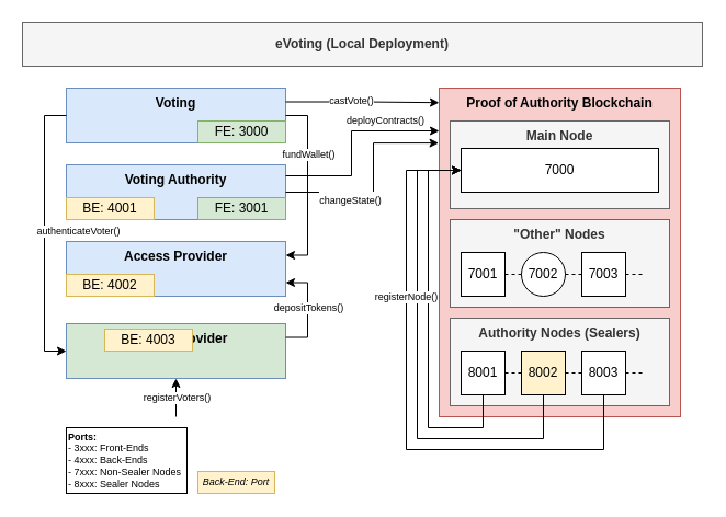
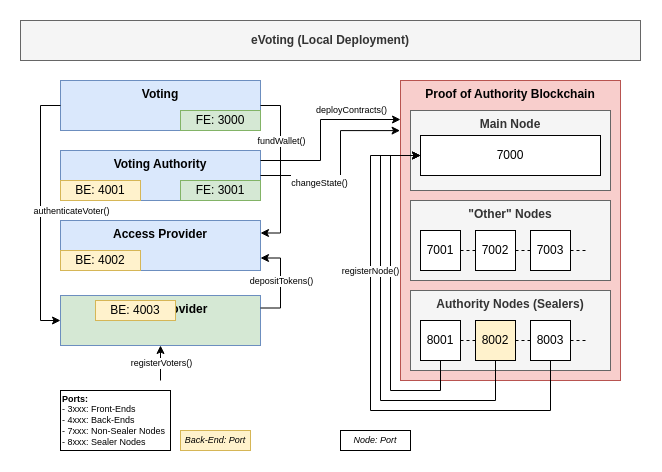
  <mxCell id="0" />
  <mxCell id="1" parent="0" />
  <mxCell id="2" value="" style="group" parent="1" vertex="1" connectable="0"><mxGeometry x="60" y="220" width="200" height="50" as="geometry" /></mxCell>
  <mxCell id="3" value="&lt;b&gt;Access Provider&lt;/b&gt;" style="rounded=0;whiteSpace=wrap;html=1;fillColor=#dae8fc;strokeColor=#6c8ebf;align=center;verticalAlign=top;" parent="2" vertex="1"><mxGeometry width="200" height="50" as="geometry" /></mxCell>
  <mxCell id="4" value="BE: 4002" style="rounded=0;whiteSpace=wrap;html=1;fillColor=#fff2cc;strokeColor=#d6b656;" parent="2" vertex="1"><mxGeometry y="30" width="80" height="20" as="geometry" /></mxCell>
  <mxCell id="5" value="" style="group" parent="1" vertex="1" connectable="0"><mxGeometry x="60" y="295" width="200" height="50" as="geometry" /></mxCell>
  <mxCell id="6" value="&lt;b&gt;Identity Provider&lt;br&gt;&lt;/b&gt;" style="rounded=0;whiteSpace=wrap;html=1;fillColor=#d5e8d4;strokeColor=#6c8ebf;align=center;verticalAlign=top;" parent="5" vertex="1"><mxGeometry width="200" height="50" as="geometry" /></mxCell>
  <mxCell id="7" value="BE: 4003" style="rounded=0;whiteSpace=wrap;html=1;fillColor=#fff2cc;strokeColor=#d6b656;" parent="5" vertex="1"><mxGeometry x="35" y="5" width="80" height="20" as="geometry" /></mxCell>
  <mxCell id="8" value="" style="group;fontStyle=1" parent="1" vertex="1" connectable="0"><mxGeometry x="60" y="80" width="200" height="50" as="geometry" /></mxCell>
  <mxCell id="9" value="&lt;b&gt;Voting&lt;/b&gt;" style="rounded=0;whiteSpace=wrap;html=1;fillColor=#dae8fc;strokeColor=#6c8ebf;align=center;verticalAlign=top;" parent="8" vertex="1"><mxGeometry width="200" height="50" as="geometry" /></mxCell>
  <mxCell id="10" value="FE: 3000" style="rounded=0;whiteSpace=wrap;html=1;fillColor=#d5e8d4;strokeColor=#82b366;" parent="8" vertex="1"><mxGeometry x="120" y="30" width="80" height="20" as="geometry" /></mxCell>
  <mxCell id="11" value="" style="group" parent="1" vertex="1" connectable="0"><mxGeometry x="400" y="80" width="220" height="300" as="geometry" /></mxCell>
  <mxCell id="12" value="Proof of Authority Blockchain" style="rounded=0;whiteSpace=wrap;html=1;align=center;fillColor=#f8cecc;strokeColor=#b85450;verticalAlign=top;fontStyle=1" parent="11" vertex="1"><mxGeometry width="220" height="300" as="geometry" /></mxCell>
  <mxCell id="13" value="" style="group" parent="11" vertex="1" connectable="0"><mxGeometry x="10" y="210" width="200" height="80" as="geometry" /></mxCell>
  <mxCell id="14" value="Authority Nodes (Sealers)" style="rounded=0;whiteSpace=wrap;html=1;align=center;fontStyle=1;verticalAlign=top;fillColor=#f5f5f5;strokeColor=#666666;fontColor=#333333;" parent="13" vertex="1"><mxGeometry width="200" height="80" as="geometry" /></mxCell>
  <mxCell id="15" value="8001" style="rounded=0;whiteSpace=wrap;html=1;align=center;" parent="13" vertex="1"><mxGeometry x="10" y="30" width="40" height="40" as="geometry" /></mxCell>
  <mxCell id="16" value="8002" style="rounded=0;whiteSpace=wrap;html=1;align=center;fillColor=#fff2cc;" parent="13" vertex="1"><mxGeometry x="65" y="30" width="40" height="40" as="geometry" /></mxCell>
  <mxCell id="17" value="8003" style="rounded=0;whiteSpace=wrap;html=1;align=center;" parent="13" vertex="1"><mxGeometry x="120" y="30" width="40" height="40" as="geometry" /></mxCell>
  <mxCell id="18" value="" style="endArrow=none;dashed=1;html=1;exitX=1;exitY=0.5;exitDx=0;exitDy=0;entryX=0;entryY=0.5;entryDx=0;entryDy=0;" parent="13" source="15" target="16" edge="1"><mxGeometry width="50" height="50" relative="1" as="geometry"><mxPoint x="110" y="190" as="sourcePoint" /><mxPoint x="160" y="140" as="targetPoint" /></mxGeometry></mxCell>
  <mxCell id="19" value="" style="endArrow=none;dashed=1;html=1;exitX=1;exitY=0.5;exitDx=0;exitDy=0;entryX=0;entryY=0.5;entryDx=0;entryDy=0;" parent="13" source="16" target="17" edge="1"><mxGeometry width="50" height="50" relative="1" as="geometry"><mxPoint x="60" y="60" as="sourcePoint" /><mxPoint x="75" y="60" as="targetPoint" /></mxGeometry></mxCell>
  <mxCell id="20" value="" style="endArrow=none;dashed=1;html=1;exitX=1;exitY=0.5;exitDx=0;exitDy=0;entryX=0;entryY=0.5;entryDx=0;entryDy=0;" parent="13" edge="1"><mxGeometry width="50" height="50" relative="1" as="geometry"><mxPoint x="160" y="50" as="sourcePoint" /><mxPoint x="175" y="50" as="targetPoint" /><Array as="points"><mxPoint x="175" y="50" /></Array></mxGeometry></mxCell>
  <mxCell id="21" value="" style="group" parent="11" vertex="1" connectable="0"><mxGeometry x="10" y="120" width="200" height="80" as="geometry" /></mxCell>
  <mxCell id="22" value="&quot;Other&quot; Nodes" style="rounded=0;whiteSpace=wrap;html=1;align=center;fontStyle=1;verticalAlign=top;fillColor=#f5f5f5;strokeColor=#666666;fontColor=#333333;" parent="21" vertex="1"><mxGeometry width="200" height="80" as="geometry" /></mxCell>
  <mxCell id="23" value="7001" style="rounded=0;whiteSpace=wrap;html=1;align=center;" parent="21" vertex="1"><mxGeometry x="10" y="30" width="40" height="40" as="geometry" /></mxCell>
- <mxCell id="24" value="7002" style="ellipse;whiteSpace=wrap;html=1;align=center;" parent="21" vertex="1"><mxGeometry x="65" y="30" width="40" height="40" as="geometry" /></mxCell>
+ <mxCell id="24" value="7002" style="rounded=0;whiteSpace=wrap;html=1;align=center;" parent="21" vertex="1"><mxGeometry x="65" y="30" width="40" height="40" as="geometry" /></mxCell>
  <mxCell id="25" value="7003" style="rounded=0;whiteSpace=wrap;html=1;align=center;" parent="21" vertex="1"><mxGeometry x="120" y="30" width="40" height="40" as="geometry" /></mxCell>
  <mxCell id="26" value="" style="endArrow=none;dashed=1;html=1;exitX=1;exitY=0.5;exitDx=0;exitDy=0;entryX=0;entryY=0.5;entryDx=0;entryDy=0;" parent="21" source="23" target="24" edge="1"><mxGeometry width="50" height="50" relative="1" as="geometry"><mxPoint x="110" y="190" as="sourcePoint" /><mxPoint x="160" y="140" as="targetPoint" /></mxGeometry></mxCell>
  <mxCell id="27" value="" style="endArrow=none;dashed=1;html=1;exitX=1;exitY=0.5;exitDx=0;exitDy=0;entryX=0;entryY=0.5;entryDx=0;entryDy=0;" parent="21" source="24" target="25" edge="1"><mxGeometry width="50" height="50" relative="1" as="geometry"><mxPoint x="60" y="60" as="sourcePoint" /><mxPoint x="75" y="60" as="targetPoint" /></mxGeometry></mxCell>
  <mxCell id="28" value="" style="endArrow=none;dashed=1;html=1;exitX=1;exitY=0.5;exitDx=0;exitDy=0;entryX=0;entryY=0.5;entryDx=0;entryDy=0;" parent="21" edge="1"><mxGeometry width="50" height="50" relative="1" as="geometry"><mxPoint x="160" y="50" as="sourcePoint" /><mxPoint x="175" y="50" as="targetPoint" /><Array as="points"><mxPoint x="175" y="50" /></Array></mxGeometry></mxCell>
  <mxCell id="29" value="" style="group" parent="11" vertex="1" connectable="0"><mxGeometry x="10" y="30" width="200" height="80" as="geometry" /></mxCell>
  <mxCell id="30" value="&lt;b&gt;Main Node&lt;br&gt;&lt;/b&gt;" style="rounded=0;whiteSpace=wrap;html=1;align=center;fillColor=#f5f5f5;strokeColor=#666666;fontColor=#333333;verticalAlign=top;" parent="29" vertex="1"><mxGeometry width="200" height="80" as="geometry" /></mxCell>
  <mxCell id="31" value="7000" style="rounded=0;whiteSpace=wrap;html=1;align=center;" parent="29" vertex="1"><mxGeometry x="10" y="25" width="180" height="40" as="geometry" /></mxCell>
  <mxCell id="32" style="edgeStyle=orthogonalEdgeStyle;rounded=0;orthogonalLoop=1;jettySize=auto;html=1;fontSize=9;exitX=0.5;exitY=1;exitDx=0;exitDy=0;entryX=0;entryY=0.5;entryDx=0;entryDy=0;" parent="11" source="16" edge="1" target="31"><mxGeometry relative="1" as="geometry"><mxPoint x="-10" y="65.862" as="targetPoint" /><mxPoint x="95" y="280" as="sourcePoint" /><Array as="points"><mxPoint x="95" y="320" /><mxPoint x="-20" y="320" /><mxPoint x="-20" y="75" /></Array></mxGeometry></mxCell>
  <mxCell id="33" style="edgeStyle=orthogonalEdgeStyle;rounded=0;orthogonalLoop=1;jettySize=auto;html=1;exitX=0.5;exitY=1;exitDx=0;exitDy=0;fontSize=9;" parent="11" source="17" edge="1" target="31"><mxGeometry relative="1" as="geometry"><mxPoint x="-30" y="80" as="targetPoint" /><Array as="points"><mxPoint x="150" y="330" /><mxPoint x="-30" y="330" /><mxPoint x="-30" y="75" /></Array></mxGeometry></mxCell>
  <mxCell id="34" value="&lt;b&gt;eVoting (Local Deployment)&lt;br&gt;&lt;/b&gt;" style="rounded=0;whiteSpace=wrap;html=1;align=center;fillColor=#f5f5f5;strokeColor=#666666;fontColor=#333333;" parent="1" vertex="1"><mxGeometry x="20" y="20" width="620" height="40" as="geometry" /></mxCell>
  <mxCell id="35" value="" style="group" parent="1" vertex="1" connectable="0"><mxGeometry x="60" y="150" width="200" height="50" as="geometry" /></mxCell>
  <mxCell id="36" value="&lt;b&gt;Voting Authority&lt;/b&gt;" style="rounded=0;whiteSpace=wrap;html=1;fillColor=#dae8fc;strokeColor=#6c8ebf;align=center;verticalAlign=top;" parent="35" vertex="1"><mxGeometry width="200" height="50" as="geometry" /></mxCell>
  <mxCell id="37" value="FE: 3001" style="rounded=0;whiteSpace=wrap;html=1;fillColor=#d5e8d4;strokeColor=#82b366;" parent="35" vertex="1"><mxGeometry x="120" y="30" width="80" height="20" as="geometry" /></mxCell>
  <mxCell id="38" value="BE: 4001" style="rounded=0;whiteSpace=wrap;html=1;fillColor=#fff2cc;strokeColor=#d6b656;" parent="35" vertex="1"><mxGeometry y="30" width="80" height="20" as="geometry" /></mxCell>
  <mxCell id="39" value="Back-End: Port" style="rounded=0;whiteSpace=wrap;html=1;fillColor=#fff2cc;strokeColor=#d6b656;fontSize=9;fontStyle=2" parent="1" vertex="1"><mxGeometry x="180" y="430" width="70" height="20" as="geometry" /></mxCell>
+ <mxCell id="40" value="Node: Port" style="rounded=0;whiteSpace=wrap;html=1;align=center;fontSize=9;fontStyle=2" parent="1" vertex="1"><mxGeometry x="340" y="430" width="70" height="20" as="geometry" /></mxCell>
  <mxCell id="41" value="&lt;div&gt;&lt;b&gt;Ports:&lt;/b&gt;&lt;/div&gt;&lt;div&gt;- 3xxx: Front-Ends&lt;br&gt;&lt;/div&gt;&lt;div&gt;- 4xxx: Back-Ends&lt;br&gt;&lt;/div&gt;&lt;div&gt;- 7xxx: Non-Sealer Nodes&lt;br&gt;- 8xxx: Sealer Nodes&lt;br&gt;&lt;/div&gt;" style="rounded=0;whiteSpace=wrap;html=1;fontSize=9;align=left;verticalAlign=middle;" parent="1" vertex="1"><mxGeometry x="60" y="390" width="110" height="60" as="geometry" /></mxCell>
  <mxCell id="42" value="" style="endArrow=classic;html=1;fontSize=9;entryX=0.5;entryY=1;entryDx=0;entryDy=0;" parent="1" target="6" edge="1"><mxGeometry width="50" height="50" relative="1" as="geometry"><mxPoint x="160" y="380" as="sourcePoint" /><mxPoint x="130" y="470" as="targetPoint" /></mxGeometry></mxCell>
  <mxCell id="43" value="registerVoters()" style="text;html=1;align=center;verticalAlign=middle;resizable=0;points=[];;labelBackgroundColor=#ffffff;fontSize=9;" parent="42" vertex="1" connectable="0"><mxGeometry x="-0.203" relative="1" as="geometry"><mxPoint y="-4" as="offset" /></mxGeometry></mxCell>
  <mxCell id="44" style="edgeStyle=orthogonalEdgeStyle;rounded=0;orthogonalLoop=1;jettySize=auto;html=1;exitX=0;exitY=0.5;exitDx=0;exitDy=0;entryX=0;entryY=0.5;entryDx=0;entryDy=0;fontSize=9;" parent="1" source="9" target="6" edge="1"><mxGeometry relative="1" as="geometry"><Array as="points"><mxPoint x="40" y="105" /><mxPoint x="40" y="320" /></Array></mxGeometry></mxCell>
  <mxCell id="45" value="authenticateVoter()" style="text;html=1;align=center;verticalAlign=middle;resizable=0;points=[];;labelBackgroundColor=#ffffff;fontSize=9;" parent="44" vertex="1" connectable="0"><mxGeometry x="-0.222" relative="1" as="geometry"><mxPoint x="30" y="26" as="offset" /></mxGeometry></mxCell>
- <mxCell id="46" style="edgeStyle=orthogonalEdgeStyle;rounded=0;orthogonalLoop=1;jettySize=auto;html=1;exitX=1;exitY=0.25;exitDx=0;exitDy=0;entryX=0;entryY=0.044;entryDx=0;entryDy=0;entryPerimeter=0;fontSize=9;" parent="1" source="9" target="12" edge="1"><mxGeometry relative="1" as="geometry" /></mxCell>
- <mxCell id="47" value="castVote()" style="text;html=1;align=center;verticalAlign=middle;resizable=0;points=[];;labelBackgroundColor=#ffffff;fontSize=9;" parent="46" vertex="1" connectable="0"><mxGeometry x="-0.155" y="3" relative="1" as="geometry"><mxPoint y="2" as="offset" /></mxGeometry></mxCell>
  <mxCell id="48" style="edgeStyle=orthogonalEdgeStyle;rounded=0;orthogonalLoop=1;jettySize=auto;html=1;exitX=1;exitY=0.25;exitDx=0;exitDy=0;entryX=1;entryY=0.75;entryDx=0;entryDy=0;fontSize=9;" parent="1" source="6" target="3" edge="1"><mxGeometry relative="1" as="geometry" /></mxCell>
  <mxCell id="49" value="depositTokens()" style="text;html=1;align=center;verticalAlign=middle;resizable=0;points=[];;labelBackgroundColor=#ffffff;fontSize=9;" parent="48" vertex="1" connectable="0"><mxGeometry x="0.222" relative="1" as="geometry"><mxPoint y="7.5" as="offset" /></mxGeometry></mxCell>
  <mxCell id="50" style="edgeStyle=orthogonalEdgeStyle;rounded=0;orthogonalLoop=1;jettySize=auto;html=1;exitX=1;exitY=0.5;exitDx=0;exitDy=0;entryX=1;entryY=0.25;entryDx=0;entryDy=0;fontSize=9;" parent="1" source="9" target="3" edge="1"><mxGeometry relative="1" as="geometry" /></mxCell>
  <mxCell id="51" value="fundWallet()" style="text;html=1;align=center;verticalAlign=middle;resizable=0;points=[];;labelBackgroundColor=#ffffff;fontSize=9;" parent="50" vertex="1" connectable="0"><mxGeometry x="0.179" y="2" relative="1" as="geometry"><mxPoint x="-2" y="-44" as="offset" /></mxGeometry></mxCell>
  <mxCell id="52" style="edgeStyle=orthogonalEdgeStyle;rounded=0;orthogonalLoop=1;jettySize=auto;html=1;fontSize=9;entryX=0;entryY=0.5;entryDx=0;entryDy=0;" parent="1" target="31" edge="1"><mxGeometry relative="1" as="geometry"><mxPoint x="380" y="180" as="targetPoint" /><mxPoint x="440" y="360" as="sourcePoint" /><Array as="points"><mxPoint x="440" y="390" /><mxPoint x="390" y="390" /><mxPoint x="390" y="155" /></Array></mxGeometry></mxCell>
  <mxCell id="53" value="registerNode()" style="text;html=1;align=center;verticalAlign=middle;resizable=0;points=[];;labelBackgroundColor=#ffffff;fontSize=9;" parent="52" vertex="1" connectable="0"><mxGeometry x="0.195" y="-2" relative="1" as="geometry"><mxPoint x="-22.5" y="6.5" as="offset" /></mxGeometry></mxCell>
  <mxCell id="54" style="edgeStyle=orthogonalEdgeStyle;rounded=0;orthogonalLoop=1;jettySize=auto;html=1;fontSize=9;" parent="1" source="36" target="12" edge="1"><mxGeometry relative="1" as="geometry"><Array as="points"><mxPoint x="320" y="160" /><mxPoint x="320" y="119" /></Array></mxGeometry></mxCell>
  <mxCell id="55" value="&lt;div&gt;deployContracts()&lt;/div&gt;" style="text;html=1;align=center;verticalAlign=middle;resizable=0;points=[];;labelBackgroundColor=#ffffff;fontSize=9;" parent="54" vertex="1" connectable="0"><mxGeometry x="0.094" y="-2" relative="1" as="geometry"><mxPoint x="28" y="-12" as="offset" /></mxGeometry></mxCell>
  <mxCell id="56" style="edgeStyle=orthogonalEdgeStyle;rounded=0;orthogonalLoop=1;jettySize=auto;html=1;exitX=1;exitY=0.5;exitDx=0;exitDy=0;entryX=-0.002;entryY=0.167;entryDx=0;entryDy=0;entryPerimeter=0;" edge="1" parent="1" source="36" target="12"><mxGeometry relative="1" as="geometry"><mxPoint x="340" y="130" as="targetPoint" /><Array as="points"><mxPoint x="340" y="175" /><mxPoint x="340" y="130" /></Array></mxGeometry></mxCell>
  <mxCell id="57" value="&lt;font style=&quot;font-size: 9px&quot;&gt;changeState()&lt;/font&gt;" style="text;html=1;align=center;verticalAlign=middle;resizable=0;points=[];;labelBackgroundColor=#ffffff;" vertex="1" connectable="0" parent="56"><mxGeometry x="0.537" y="-2" relative="1" as="geometry"><mxPoint x="-38.5" y="49" as="offset" /></mxGeometry></mxCell>
